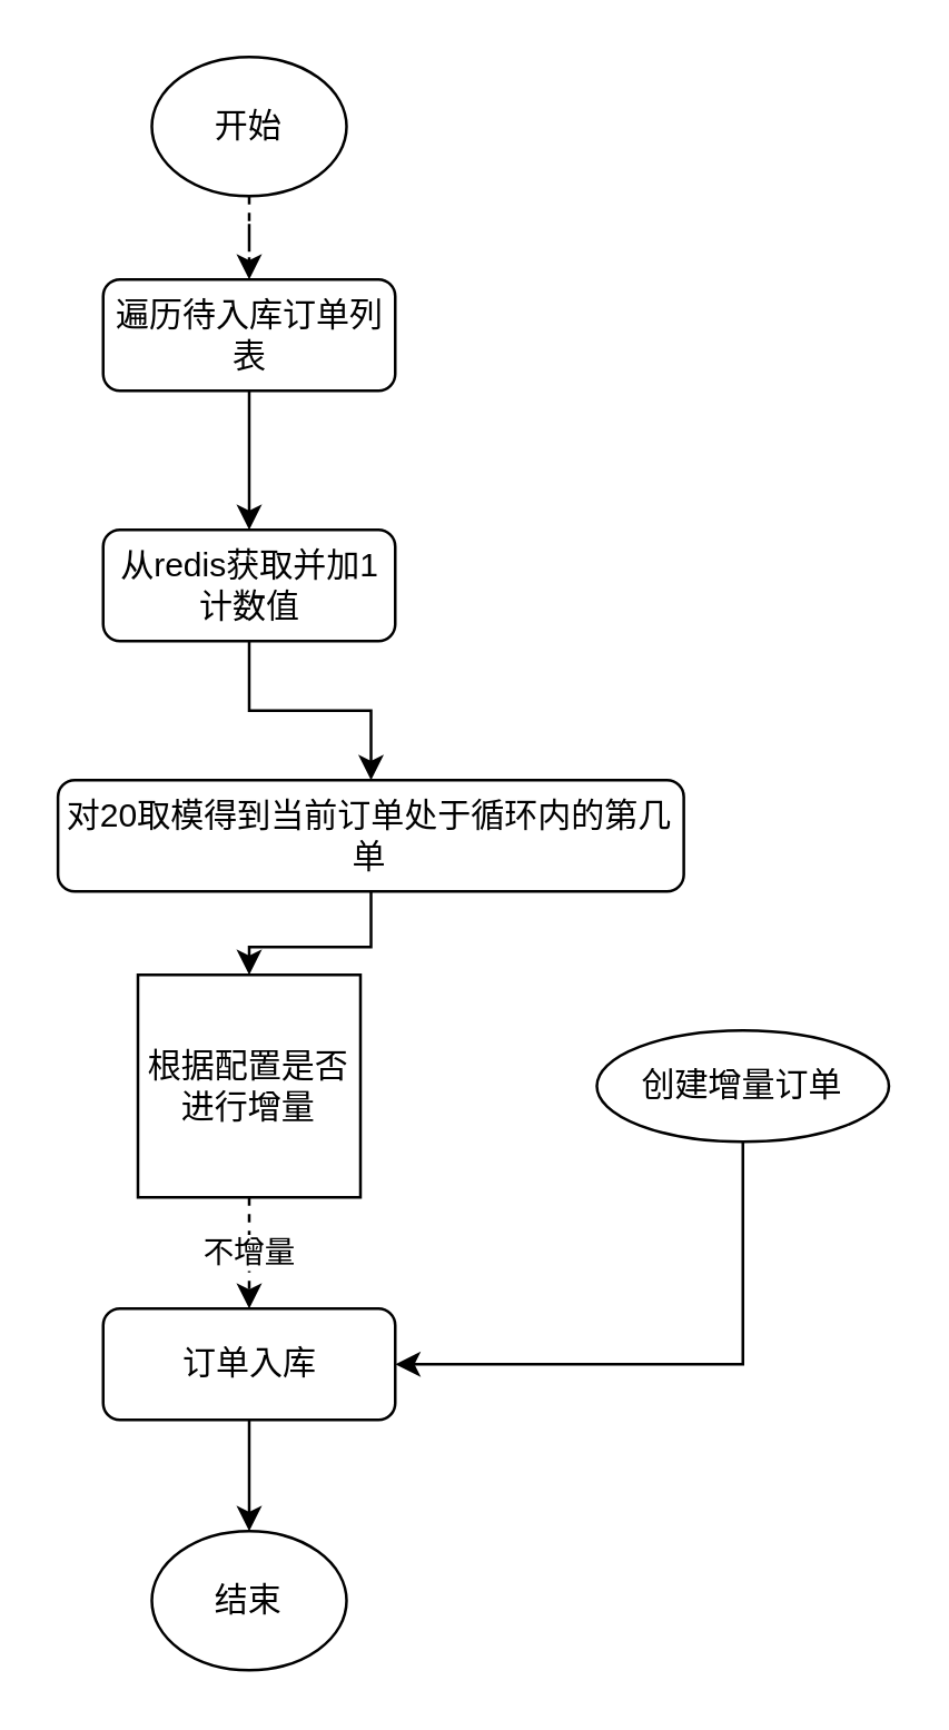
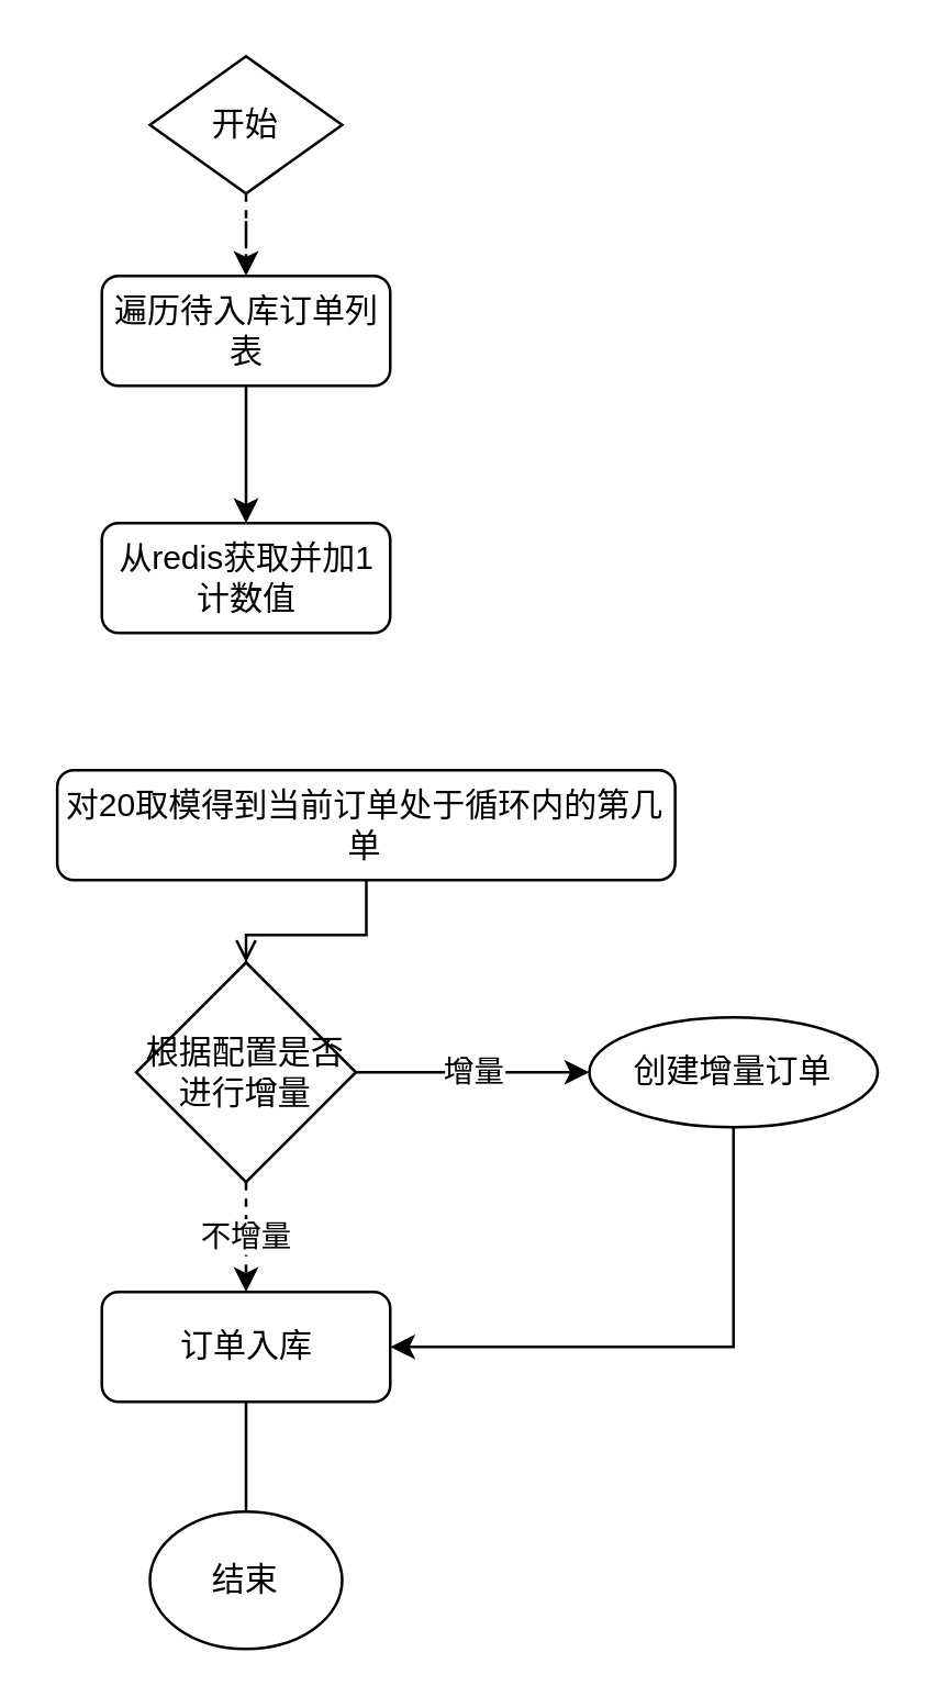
  <mxCell id="0" />
  <mxCell id="1" parent="0" />
  <mxCell id="2" style="edgeStyle=orthogonalEdgeStyle;rounded=0;orthogonalLoop=1;jettySize=auto;html=1;dashed=1;" edge="1" parent="1" source="3" target="5"><mxGeometry relative="1" as="geometry" /></mxCell>
- <mxCell id="3" value="开始" style="ellipse;whiteSpace=wrap;html=1;" vertex="1" parent="1"><mxGeometry x="54" y="20" width="70" height="50" as="geometry" /></mxCell>
+ <mxCell id="3" value="开始" style="rhombus;whiteSpace=wrap;html=1;" vertex="1" parent="1"><mxGeometry x="54" y="20" width="70" height="50" as="geometry" /></mxCell>
  <mxCell id="4" style="edgeStyle=orthogonalEdgeStyle;rounded=0;orthogonalLoop=1;jettySize=auto;html=1;entryX=0.5;entryY=0;entryDx=0;entryDy=0;" edge="1" parent="1" source="5" target="7"><mxGeometry relative="1" as="geometry" /></mxCell>
  <mxCell id="5" value="遍历待入库订单列表" style="rounded=1;whiteSpace=wrap;html=1;" vertex="1" parent="1"><mxGeometry x="36.5" y="100" width="105" height="40" as="geometry" /></mxCell>
- <mxCell id="6" style="edgeStyle=orthogonalEdgeStyle;rounded=0;orthogonalLoop=1;jettySize=auto;html=1;" edge="1" parent="1" source="7" target="9"><mxGeometry relative="1" as="geometry" /></mxCell>
  <mxCell id="7" value="从redis获取并加1计数值" style="rounded=1;whiteSpace=wrap;html=1;" vertex="1" parent="1"><mxGeometry x="36.5" y="190" width="105" height="40" as="geometry" /></mxCell>
- <mxCell id="8" style="edgeStyle=orthogonalEdgeStyle;rounded=0;orthogonalLoop=1;jettySize=auto;html=1;" edge="1" parent="1" source="9" target="15"><mxGeometry relative="1" as="geometry" /></mxCell>
+ <mxCell id="8" style="edgeStyle=orthogonalEdgeStyle;rounded=0;orthogonalLoop=1;jettySize=auto;html=1;endArrow=open;" edge="1" parent="1" source="9" target="15"><mxGeometry relative="1" as="geometry" /></mxCell>
  <mxCell id="9" value="对20取模得到当前订单处于循环内的第几单" style="rounded=1;whiteSpace=wrap;html=1;" vertex="1" parent="1"><mxGeometry x="20.25" y="280" width="225" height="40" as="geometry" /></mxCell>
- <mxCell id="10" style="edgeStyle=orthogonalEdgeStyle;rounded=0;orthogonalLoop=1;jettySize=auto;html=1;" edge="1" parent="1" source="11" target="12"><mxGeometry relative="1" as="geometry" /></mxCell>
+ <mxCell id="10" style="edgeStyle=orthogonalEdgeStyle;rounded=0;orthogonalLoop=1;jettySize=auto;html=1;endArrow=none;" edge="1" parent="1" source="11" target="12"><mxGeometry relative="1" as="geometry" /></mxCell>
  <mxCell id="11" value="订单入库" style="rounded=1;whiteSpace=wrap;html=1;" vertex="1" parent="1"><mxGeometry x="36.5" y="470" width="105" height="40" as="geometry" /></mxCell>
  <mxCell id="12" value="结束" style="ellipse;whiteSpace=wrap;html=1;" vertex="1" parent="1"><mxGeometry x="54" y="550" width="70" height="50" as="geometry" /></mxCell>
  <mxCell id="13" value="不增量" style="edgeStyle=orthogonalEdgeStyle;rounded=0;orthogonalLoop=1;jettySize=auto;html=1;entryX=0.5;entryY=0;entryDx=0;entryDy=0;dashed=1;" edge="1" parent="1" source="15" target="11"><mxGeometry relative="1" as="geometry" /></mxCell>
- <mxCell id="15" value="根据配置是否进行增量" style="whiteSpace=wrap;html=1;rounded=0;" vertex="1" parent="1"><mxGeometry x="49" y="350" width="80" height="80" as="geometry" /></mxCell>
+ <mxCell id="14" value="增量" style="edgeStyle=orthogonalEdgeStyle;rounded=0;orthogonalLoop=1;jettySize=auto;html=1;" edge="1" parent="1" source="15" target="17"><mxGeometry relative="1" as="geometry" /></mxCell>
+ <mxCell id="15" value="根据配置是否进行增量" style="rhombus;whiteSpace=wrap;html=1;" vertex="1" parent="1"><mxGeometry x="49" y="350" width="80" height="80" as="geometry" /></mxCell>
  <mxCell id="16" style="edgeStyle=orthogonalEdgeStyle;rounded=0;orthogonalLoop=1;jettySize=auto;html=1;entryX=1;entryY=0.5;entryDx=0;entryDy=0;" edge="1" parent="1" source="17" target="11"><mxGeometry relative="1" as="geometry"><Array as="points"><mxPoint x="267" y="490" /></Array></mxGeometry></mxCell>
  <mxCell id="17" value="创建增量订单" style="ellipse;whiteSpace=wrap;html=1;" vertex="1" parent="1"><mxGeometry x="214" y="370" width="105" height="40" as="geometry" /></mxCell>
